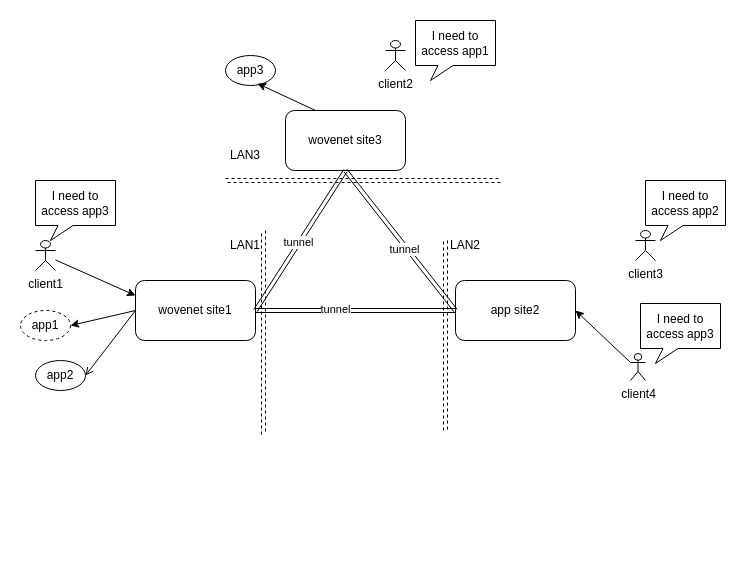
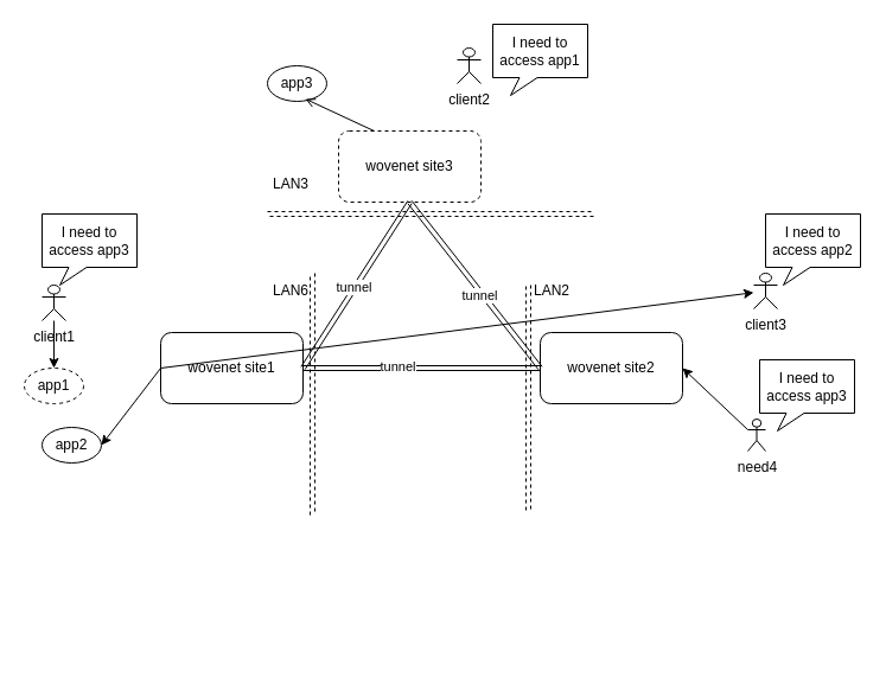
  <mxCell id="0" />
  <mxCell id="1" parent="0" />
  <mxCell id="2" value="wovenet site1" style="rounded=1;whiteSpace=wrap;html=1;" vertex="1" parent="1"><mxGeometry x="135" y="280" width="120" height="60" as="geometry" /></mxCell>
  <mxCell id="3" value="client1" style="shape=umlActor;verticalLabelPosition=bottom;verticalAlign=top;html=1;outlineConnect=0;" vertex="1" parent="1"><mxGeometry x="35" y="240" width="20" height="30" as="geometry" /></mxCell>
  <mxCell id="4" value="app1" style="ellipse;whiteSpace=wrap;html=1;dashed=1;" vertex="1" parent="1"><mxGeometry x="20" y="310" width="50" height="30" as="geometry" /></mxCell>
  <mxCell id="5" value="app2" style="ellipse;whiteSpace=wrap;html=1;" vertex="1" parent="1"><mxGeometry x="35" y="360" width="50" height="30" as="geometry" /></mxCell>
- <mxCell id="6" value="app site2" style="rounded=1;whiteSpace=wrap;html=1;" vertex="1" parent="1"><mxGeometry x="455" y="280" width="120" height="60" as="geometry" /></mxCell>
+ <mxCell id="6" value="wovenet site2" style="rounded=1;whiteSpace=wrap;html=1;" vertex="1" parent="1"><mxGeometry x="455" y="280" width="120" height="60" as="geometry" /></mxCell>
  <mxCell id="7" value="" style="shape=link;endArrow=classic;startArrow=classic;html=1;rounded=0;exitX=1;exitY=0.5;exitDx=0;exitDy=0;" edge="1" parent="1" source="2"><mxGeometry width="100" height="100" relative="1" as="geometry"><mxPoint x="315" y="370" as="sourcePoint" /><mxPoint x="455" y="310" as="targetPoint" /></mxGeometry></mxCell>
  <mxCell id="8" value="tunnel" style="edgeLabel;html=1;align=center;verticalAlign=middle;resizable=0;points=[];" vertex="1" connectable="0" parent="7"><mxGeometry x="-0.21" y="2" relative="1" as="geometry"><mxPoint as="offset" /></mxGeometry></mxCell>
- <mxCell id="9" value="wovenet site3" style="rounded=1;whiteSpace=wrap;html=1;" vertex="1" parent="1"><mxGeometry x="285" y="110" width="120" height="60" as="geometry" /></mxCell>
+ <mxCell id="9" value="wovenet site3" style="rounded=1;whiteSpace=wrap;html=1;dashed=1;" vertex="1" parent="1"><mxGeometry x="285" y="110" width="120" height="60" as="geometry" /></mxCell>
  <mxCell id="10" value="" style="shape=link;endArrow=classic;startArrow=classic;html=1;rounded=0;exitX=1;exitY=0.5;exitDx=0;exitDy=0;entryX=0.5;entryY=1;entryDx=0;entryDy=0;" edge="1" parent="1" source="2" target="9"><mxGeometry width="100" height="100" relative="1" as="geometry"><mxPoint x="275" y="310" as="sourcePoint" /><mxPoint x="465" y="320" as="targetPoint" /></mxGeometry></mxCell>
  <mxCell id="11" value="tunnel" style="edgeLabel;html=1;align=center;verticalAlign=middle;resizable=0;points=[];" vertex="1" connectable="0" parent="10"><mxGeometry x="-0.029" y="1" relative="1" as="geometry"><mxPoint as="offset" /></mxGeometry></mxCell>
  <mxCell id="12" value="" style="shape=link;endArrow=classic;startArrow=classic;html=1;rounded=0;exitX=0;exitY=0.5;exitDx=0;exitDy=0;entryX=0.5;entryY=1;entryDx=0;entryDy=0;" edge="1" parent="1" source="6" target="9"><mxGeometry width="100" height="100" relative="1" as="geometry"><mxPoint x="265" y="320" as="sourcePoint" /><mxPoint x="345" y="110" as="targetPoint" /></mxGeometry></mxCell>
  <mxCell id="13" value="tunnel" style="edgeLabel;html=1;align=center;verticalAlign=middle;resizable=0;points=[];" vertex="1" connectable="0" parent="12"><mxGeometry x="-0.106" y="3" relative="1" as="geometry"><mxPoint as="offset" /></mxGeometry></mxCell>
  <mxCell id="14" value="app3" style="ellipse;whiteSpace=wrap;html=1;" vertex="1" parent="1"><mxGeometry x="225" y="55" width="50" height="30" as="geometry" /></mxCell>
  <mxCell id="15" value="" style="shape=link;endArrow=classic;startArrow=classic;html=1;rounded=0;dashed=1;" edge="1" parent="1"><mxGeometry width="100" height="100" relative="1" as="geometry"><mxPoint x="225" y="180" as="sourcePoint" /><mxPoint x="500" y="180" as="targetPoint" /></mxGeometry></mxCell>
  <mxCell id="16" value="client2" style="shape=umlActor;verticalLabelPosition=bottom;verticalAlign=top;html=1;outlineConnect=0;" vertex="1" parent="1"><mxGeometry x="385" y="40" width="20" height="30" as="geometry" /></mxCell>
- <mxCell id="17" value="" style="endArrow=classic;html=1;rounded=0;exitX=0;exitY=0.5;exitDx=0;exitDy=0;entryX=1;entryY=0.5;entryDx=0;entryDy=0;" edge="1" parent="1" source="2" target="4"><mxGeometry width="50" height="50" relative="1" as="geometry"><mxPoint x="195" y="560" as="sourcePoint" /><mxPoint x="245" y="510" as="targetPoint" /></mxGeometry></mxCell>
- <mxCell id="18" value="" style="endArrow=open;html=1;rounded=0;exitX=0;exitY=0.5;exitDx=0;exitDy=0;entryX=1;entryY=0.5;entryDx=0;entryDy=0;" edge="1" parent="1" source="2" target="5"><mxGeometry width="50" height="50" relative="1" as="geometry"><mxPoint x="195" y="560" as="sourcePoint" /><mxPoint x="245" y="510" as="targetPoint" /></mxGeometry></mxCell>
- <mxCell id="19" value="" style="endArrow=classic;html=1;rounded=0;exitX=0.25;exitY=0;exitDx=0;exitDy=0;entryX=0.64;entryY=0.933;entryDx=0;entryDy=0;entryPerimeter=0;" edge="1" parent="1" source="9" target="14"><mxGeometry width="50" height="50" relative="1" as="geometry"><mxPoint x="195" y="510" as="sourcePoint" /><mxPoint x="245" y="460" as="targetPoint" /></mxGeometry></mxCell>
- <mxCell id="20" value="" style="endArrow=classic;html=1;rounded=0;entryX=0;entryY=0.25;entryDx=0;entryDy=0;" edge="1" parent="1" source="3" target="2"><mxGeometry width="50" height="50" relative="1" as="geometry"><mxPoint x="195" y="560" as="sourcePoint" /><mxPoint x="245" y="510" as="targetPoint" /></mxGeometry></mxCell>
+ <mxCell id="17" value="" style="endArrow=classic;html=1;rounded=0;exitX=0;exitY=0.5;exitDx=0;exitDy=0;" edge="1" parent="1" source="2" target="21"><mxGeometry width="50" height="50" relative="1" as="geometry"><mxPoint x="195" y="560" as="sourcePoint" /><mxPoint x="245" y="510" as="targetPoint" /></mxGeometry></mxCell>
+ <mxCell id="18" value="" style="endArrow=classic;html=1;rounded=0;exitX=0;exitY=0.5;exitDx=0;exitDy=0;entryX=1;entryY=0.5;entryDx=0;entryDy=0;" edge="1" parent="1" source="2" target="5"><mxGeometry width="50" height="50" relative="1" as="geometry"><mxPoint x="195" y="560" as="sourcePoint" /><mxPoint x="245" y="510" as="targetPoint" /></mxGeometry></mxCell>
+ <mxCell id="19" value="" style="endArrow=open;html=1;rounded=0;exitX=0.25;exitY=0;exitDx=0;exitDy=0;entryX=0.64;entryY=0.933;entryDx=0;entryDy=0;entryPerimeter=0;" edge="1" parent="1" source="9" target="14"><mxGeometry width="50" height="50" relative="1" as="geometry"><mxPoint x="195" y="510" as="sourcePoint" /><mxPoint x="245" y="460" as="targetPoint" /></mxGeometry></mxCell>
+ <mxCell id="20" value="" style="endArrow=classic;html=1;rounded=0;" edge="1" parent="1" source="3" target="4"><mxGeometry width="50" height="50" relative="1" as="geometry"><mxPoint x="195" y="560" as="sourcePoint" /><mxPoint x="245" y="510" as="targetPoint" /></mxGeometry></mxCell>
  <mxCell id="21" value="client3" style="shape=umlActor;verticalLabelPosition=bottom;verticalAlign=top;html=1;outlineConnect=0;" vertex="1" parent="1"><mxGeometry x="635" y="230" width="20" height="30" as="geometry" /></mxCell>
  <mxCell id="22" value="" style="shape=link;endArrow=classic;startArrow=classic;html=1;rounded=0;dashed=1;" edge="1" parent="1"><mxGeometry width="100" height="100" relative="1" as="geometry"><mxPoint x="445" y="430" as="sourcePoint" /><mxPoint x="445" y="240" as="targetPoint" /></mxGeometry></mxCell>
  <mxCell id="23" value="" style="shape=link;endArrow=classic;startArrow=classic;html=1;rounded=0;dashed=1;" edge="1" parent="1"><mxGeometry width="100" height="100" relative="1" as="geometry"><mxPoint x="263" y="434" as="sourcePoint" /><mxPoint x="263" y="230" as="targetPoint" /></mxGeometry></mxCell>
- <mxCell id="24" value="LAN1" style="text;html=1;align=center;verticalAlign=middle;whiteSpace=wrap;rounded=0;" vertex="1" parent="1"><mxGeometry x="215" y="230" width="60" height="30" as="geometry" /></mxCell>
+ <mxCell id="24" value="LAN6" style="text;html=1;align=center;verticalAlign=middle;whiteSpace=wrap;rounded=0;" vertex="1" parent="1"><mxGeometry x="215" y="230" width="60" height="30" as="geometry" /></mxCell>
  <mxCell id="25" value="LAN2" style="text;html=1;align=center;verticalAlign=middle;whiteSpace=wrap;rounded=0;" vertex="1" parent="1"><mxGeometry x="435" y="230" width="60" height="30" as="geometry" /></mxCell>
  <mxCell id="26" value="LAN3" style="text;html=1;align=center;verticalAlign=middle;whiteSpace=wrap;rounded=0;" vertex="1" parent="1"><mxGeometry x="215" y="140" width="60" height="30" as="geometry" /></mxCell>
  <mxCell id="27" value="I need to access app3" style="whiteSpace=wrap;html=1;shape=mxgraph.basic.rectCallout;dx=30;dy=15;boundedLbl=1;" vertex="1" parent="1"><mxGeometry x="35" y="180" width="80" height="60" as="geometry" /></mxCell>
  <mxCell id="28" value="I need to access app1" style="whiteSpace=wrap;html=1;shape=mxgraph.basic.rectCallout;dx=30;dy=15;boundedLbl=1;" vertex="1" parent="1"><mxGeometry x="415" y="20" width="80" height="60" as="geometry" /></mxCell>
  <mxCell id="29" value="I need to access app2" style="whiteSpace=wrap;html=1;shape=mxgraph.basic.rectCallout;dx=30;dy=15;boundedLbl=1;" vertex="1" parent="1"><mxGeometry x="645" y="180" width="80" height="60" as="geometry" /></mxCell>
- <mxCell id="30" value="client4" style="shape=umlActor;verticalLabelPosition=bottom;verticalAlign=top;html=1;outlineConnect=0;" vertex="1" parent="1"><mxGeometry x="630" y="353" width="15" height="27" as="geometry" /></mxCell>
+ <mxCell id="30" value="need4" style="shape=umlActor;verticalLabelPosition=bottom;verticalAlign=top;html=1;outlineConnect=0;" vertex="1" parent="1"><mxGeometry x="630" y="353" width="15" height="27" as="geometry" /></mxCell>
  <mxCell id="31" value="I need to access app3" style="whiteSpace=wrap;html=1;shape=mxgraph.basic.rectCallout;dx=30;dy=15;boundedLbl=1;" vertex="1" parent="1"><mxGeometry x="640" y="303" width="80" height="60" as="geometry" /></mxCell>
  <mxCell id="32" value="" style="endArrow=classic;html=1;rounded=0;exitX=0;exitY=0.333;exitDx=0;exitDy=0;exitPerimeter=0;entryX=1;entryY=0.5;entryDx=0;entryDy=0;" edge="1" parent="1" source="30" target="6"><mxGeometry width="50" height="50" relative="1" as="geometry"><mxPoint x="195" y="560" as="sourcePoint" /><mxPoint x="245" y="510" as="targetPoint" /></mxGeometry></mxCell>
  <mxCell id="33" value="" style="curved=1;endArrow=classic;html=1;rounded=0;strokeColor=none;" edge="1" parent="1"><mxGeometry width="50" height="50" relative="1" as="geometry"><mxPoint x="195" y="560" as="sourcePoint" /><mxPoint x="245" y="510" as="targetPoint" /><Array as="points"><mxPoint x="245" y="560" /><mxPoint x="195" y="510" /></Array></mxGeometry></mxCell>
